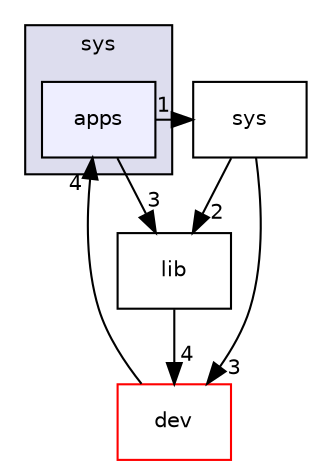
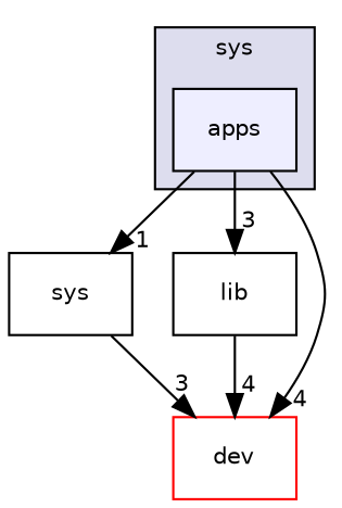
  digraph {
    compound=true
    node [fontname=Helvetica fontsize=10 shape=box]
    edge [headlabel=3 labeldistance=1.5 labelfontname=Helvetica labelfontsize=10]
    n1 [fillcolor="#eeeeff" label=apps pencolor=black style=filled]
    n2 [label=sys]
    n3 [label=lib]
    n4 [color=red fillcolor=white label=dev style=filled]
    subgraph cluster_1 {
      bgcolor="#ddddee"
      fontname=Helvetica
      fontsize=10
      label=sys
      pencolor=black
      n1
    }
    n1 -> n2 [headlabel=1]
    n1 -> n3
-   n4 -> n1 [headlabel=4]
-   n2 -> n3 [headlabel=2]
+   n1 -> n4 [headlabel=4]
    n2 -> n4
    n3 -> n4 [headlabel=4]
  }
